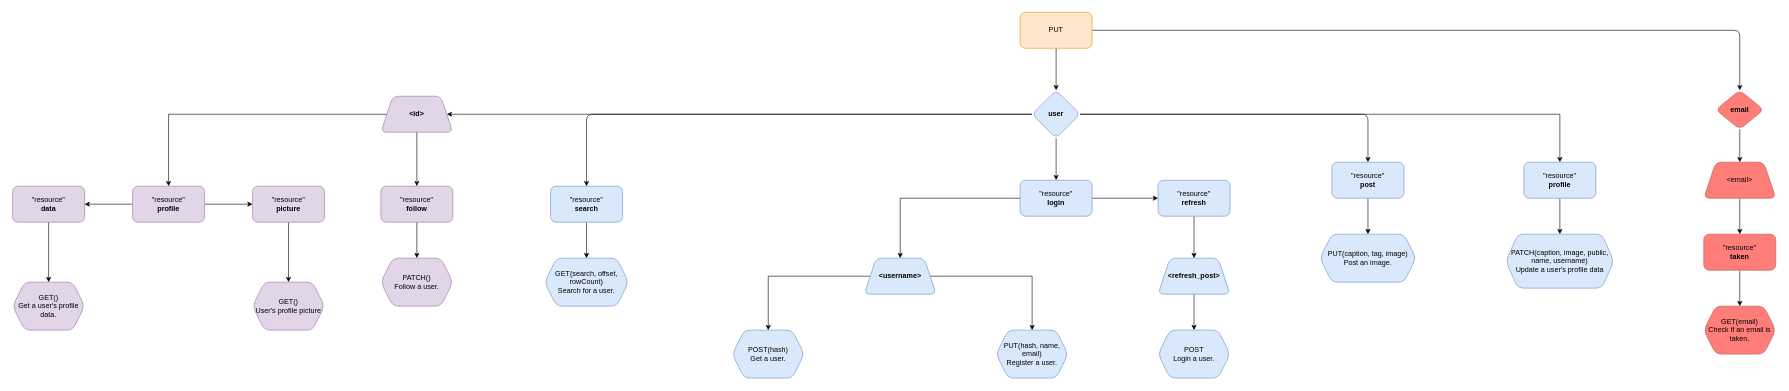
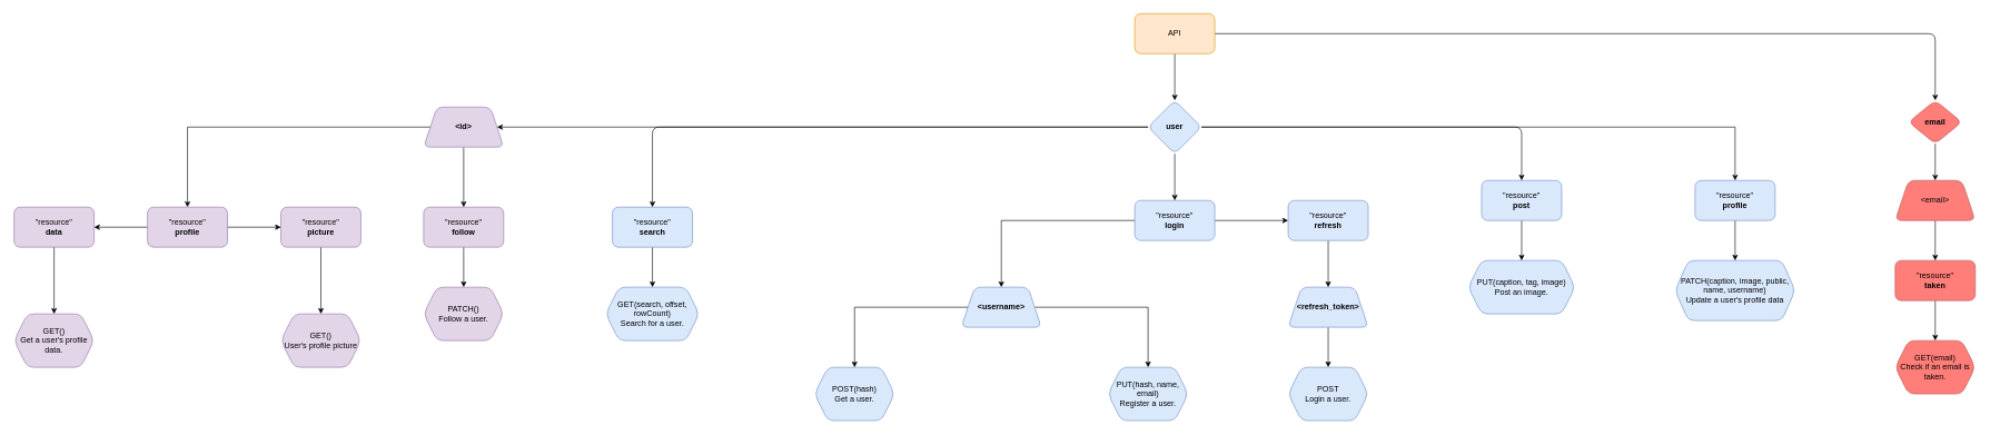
  <mxCell id="0" />
  <mxCell id="1" parent="0" />
  <mxCell id="2" value="" style="edgeStyle=orthogonalEdgeStyle;orthogonalLoop=1;jettySize=auto;html=1;" parent="1" source="4" target="10" edge="1"><mxGeometry relative="1" as="geometry" /></mxCell>
  <mxCell id="3" value="" style="edgeStyle=orthogonalEdgeStyle;orthogonalLoop=1;jettySize=auto;html=1;" parent="1" source="4" target="23" edge="1"><mxGeometry relative="1" as="geometry" /></mxCell>
- <mxCell id="4" value="PUT" style="whiteSpace=wrap;html=1;fillColor=#ffe6cc;strokeColor=#d79b00;rounded=1;" parent="1" vertex="1"><mxGeometry x="1700" y="20" width="120" height="60" as="geometry" /></mxCell>
+ <mxCell id="4" value="API" style="whiteSpace=wrap;html=1;fillColor=#ffe6cc;strokeColor=#d79b00;rounded=1;" parent="1" vertex="1"><mxGeometry x="1700" y="20" width="120" height="60" as="geometry" /></mxCell>
  <mxCell id="5" value="" style="edgeStyle=orthogonalEdgeStyle;orthogonalLoop=1;jettySize=auto;html=1;" parent="1" source="10" target="12" edge="1"><mxGeometry relative="1" as="geometry" /></mxCell>
  <mxCell id="6" value="" style="edgeStyle=orthogonalEdgeStyle;orthogonalLoop=1;jettySize=auto;html=1;" parent="1" source="10" target="15" edge="1"><mxGeometry relative="1" as="geometry" /></mxCell>
  <mxCell id="7" value="" style="edgeStyle=orthogonalEdgeStyle;orthogonalLoop=1;jettySize=auto;html=1;" parent="1" source="10" target="17" edge="1"><mxGeometry relative="1" as="geometry" /></mxCell>
  <mxCell id="8" style="edgeStyle=orthogonalEdgeStyle;rounded=0;orthogonalLoop=1;jettySize=auto;html=1;entryX=1;entryY=0.5;entryDx=0;entryDy=0;" parent="1" source="10" target="35" edge="1"><mxGeometry relative="1" as="geometry"><mxPoint x="1140" y="160" as="targetPoint" /></mxGeometry></mxCell>
  <mxCell id="9" style="edgeStyle=orthogonalEdgeStyle;rounded=0;orthogonalLoop=1;jettySize=auto;html=1;entryX=0.5;entryY=0;entryDx=0;entryDy=0;" parent="1" source="10" target="44" edge="1"><mxGeometry relative="1" as="geometry" /></mxCell>
  <mxCell id="10" value="&lt;b&gt;user&lt;/b&gt;" style="rhombus;whiteSpace=wrap;html=1;strokeColor=#6c8ebf;fillColor=#dae8fc;shadow=0;rounded=1;" parent="1" vertex="1"><mxGeometry x="1720" y="150" width="80" height="80" as="geometry" /></mxCell>
  <mxCell id="11" value="" style="edgeStyle=orthogonalEdgeStyle;orthogonalLoop=1;jettySize=auto;html=1;" parent="1" source="12" target="18" edge="1"><mxGeometry relative="1" as="geometry" /></mxCell>
  <mxCell id="12" value="&quot;resource&quot;&lt;br&gt;&lt;b&gt;search&lt;/b&gt;" style="whiteSpace=wrap;html=1;strokeColor=#6c8ebf;fillColor=#dae8fc;rounded=1;" parent="1" vertex="1"><mxGeometry x="917" y="310" width="120" height="60" as="geometry" /></mxCell>
  <mxCell id="13" value="" style="edgeStyle=orthogonalEdgeStyle;rounded=0;orthogonalLoop=1;jettySize=auto;html=1;" parent="1" source="15" target="32" edge="1"><mxGeometry relative="1" as="geometry" /></mxCell>
  <mxCell id="14" value="" style="edgeStyle=orthogonalEdgeStyle;rounded=0;orthogonalLoop=1;jettySize=auto;html=1;" parent="1" source="15" target="42" edge="1"><mxGeometry relative="1" as="geometry" /></mxCell>
  <mxCell id="15" value="&quot;resource&quot;&lt;br&gt;&lt;b&gt;login&lt;/b&gt;" style="whiteSpace=wrap;html=1;strokeColor=#6c8ebf;rounded=1;fillColor=#DAE8FC;" parent="1" vertex="1"><mxGeometry x="1700" y="300" width="120" height="60" as="geometry" /></mxCell>
  <mxCell id="16" value="" style="edgeStyle=orthogonalEdgeStyle;orthogonalLoop=1;jettySize=auto;html=1;" parent="1" source="17" target="21" edge="1"><mxGeometry relative="1" as="geometry" /></mxCell>
  <mxCell id="17" value="&quot;resource&quot;&lt;br&gt;&lt;b&gt;post&lt;/b&gt;" style="whiteSpace=wrap;html=1;strokeColor=#6c8ebf;fillColor=#dae8fc;rounded=1;" parent="1" vertex="1"><mxGeometry x="2220" y="270" width="120" height="60" as="geometry" /></mxCell>
  <mxCell id="18" value="GET(search, offset, rowCount)&lt;br&gt;Search for a user." style="shape=hexagon;perimeter=hexagonPerimeter2;whiteSpace=wrap;html=1;fixedSize=1;strokeColor=#6c8ebf;fillColor=#dae8fc;rounded=1;" parent="1" vertex="1"><mxGeometry x="907" y="430" width="140" height="80" as="geometry" /></mxCell>
  <mxCell id="19" value="&lt;div&gt;POST(&lt;span&gt;hash)&lt;/span&gt;&lt;/div&gt;&lt;div&gt;Get a user.&lt;/div&gt;" style="shape=hexagon;perimeter=hexagonPerimeter2;whiteSpace=wrap;html=1;fixedSize=1;strokeColor=#6c8ebf;fillColor=#dae8fc;rounded=1;" parent="1" vertex="1"><mxGeometry x="1220" y="550" width="120" height="80" as="geometry" /></mxCell>
  <mxCell id="20" value="&lt;div&gt;PUT(hash, name, email)&lt;/div&gt;&lt;div&gt;Register a user.&lt;/div&gt;" style="shape=hexagon;perimeter=hexagonPerimeter2;whiteSpace=wrap;html=1;fixedSize=1;strokeColor=#6c8ebf;fillColor=#dae8fc;rounded=1;" parent="1" vertex="1"><mxGeometry x="1660" y="550" width="120" height="80" as="geometry" /></mxCell>
  <mxCell id="21" value="&lt;div&gt;PUT(caption, tag, image)&lt;/div&gt;&lt;div&gt;Post an image.&lt;/div&gt;" style="shape=hexagon;perimeter=hexagonPerimeter2;whiteSpace=wrap;html=1;fixedSize=1;strokeColor=#6c8ebf;fillColor=#dae8fc;rounded=1;" parent="1" vertex="1"><mxGeometry x="2200" y="390" width="160" height="80" as="geometry" /></mxCell>
  <mxCell id="22" value="" style="edgeStyle=orthogonalEdgeStyle;rounded=0;orthogonalLoop=1;jettySize=auto;html=1;" parent="1" source="23" target="37" edge="1"><mxGeometry relative="1" as="geometry" /></mxCell>
  <mxCell id="23" value="&lt;b&gt;email&lt;/b&gt;" style="rhombus;whiteSpace=wrap;html=1;strokeColor=#b85450;rounded=1;fillColor=#FF7E79;" parent="1" vertex="1"><mxGeometry x="2860" y="150" width="80" height="65" as="geometry" /></mxCell>
  <mxCell id="24" value="" style="edgeStyle=orthogonalEdgeStyle;orthogonalLoop=1;jettySize=auto;html=1;" parent="1" source="25" target="26" edge="1"><mxGeometry relative="1" as="geometry" /></mxCell>
  <mxCell id="25" value="&quot;resource&quot;&lt;br&gt;&lt;b&gt;taken&lt;/b&gt;" style="whiteSpace=wrap;html=1;strokeColor=#b85450;rounded=1;fillColor=#FF7E79;" parent="1" vertex="1"><mxGeometry x="2840" y="390" width="120" height="60" as="geometry" /></mxCell>
  <mxCell id="26" value="&lt;div&gt;GET(email)&lt;/div&gt;&lt;div&gt;Check if an email is taken.&lt;/div&gt;" style="shape=hexagon;perimeter=hexagonPerimeter2;whiteSpace=wrap;html=1;fixedSize=1;strokeColor=#b85450;rounded=1;fillColor=#FF7E79;" parent="1" vertex="1"><mxGeometry x="2840" y="510" width="120" height="80" as="geometry" /></mxCell>
  <mxCell id="27" value="" style="edgeStyle=orthogonalEdgeStyle;rounded=0;orthogonalLoop=1;jettySize=auto;html=1;" parent="1" source="28" target="29" edge="1"><mxGeometry relative="1" as="geometry" /></mxCell>
  <mxCell id="28" value="&quot;resource&quot;&lt;br&gt;&lt;b&gt;follow&lt;/b&gt;" style="whiteSpace=wrap;html=1;strokeColor=#9673a6;fillColor=#e1d5e7;rounded=1;" parent="1" vertex="1"><mxGeometry x="634" y="310" width="120" height="60" as="geometry" /></mxCell>
  <mxCell id="29" value="&lt;div&gt;PATCH()&lt;/div&gt;&lt;div&gt;Follow a user.&lt;br&gt;&lt;/div&gt;" style="shape=hexagon;perimeter=hexagonPerimeter2;whiteSpace=wrap;html=1;fixedSize=1;strokeColor=#9673a6;fillColor=#e1d5e7;rounded=1;" parent="1" vertex="1"><mxGeometry x="634" y="430" width="120" height="80" as="geometry" /></mxCell>
  <mxCell id="30" style="edgeStyle=orthogonalEdgeStyle;rounded=0;orthogonalLoop=1;jettySize=auto;html=1;entryX=0.5;entryY=0;entryDx=0;entryDy=0;" parent="1" source="32" target="19" edge="1"><mxGeometry relative="1" as="geometry" /></mxCell>
  <mxCell id="31" style="edgeStyle=orthogonalEdgeStyle;rounded=0;orthogonalLoop=1;jettySize=auto;html=1;entryX=0.5;entryY=0;entryDx=0;entryDy=0;" parent="1" source="32" target="20" edge="1"><mxGeometry relative="1" as="geometry" /></mxCell>
  <mxCell id="32" value="&lt;b&gt;&amp;lt;username&amp;gt;&lt;/b&gt;" style="shape=trapezoid;perimeter=trapezoidPerimeter;whiteSpace=wrap;html=1;fixedSize=1;rounded=1;strokeColor=#6c8ebf;fillColor=#dae8fc;" parent="1" vertex="1"><mxGeometry x="1440" y="430" width="120" height="60" as="geometry" /></mxCell>
  <mxCell id="33" value="" style="edgeStyle=orthogonalEdgeStyle;rounded=0;orthogonalLoop=1;jettySize=auto;html=1;" parent="1" source="35" target="28" edge="1"><mxGeometry relative="1" as="geometry" /></mxCell>
  <mxCell id="34" value="" style="edgeStyle=orthogonalEdgeStyle;rounded=0;orthogonalLoop=1;jettySize=auto;html=1;" parent="1" source="35" target="48" edge="1"><mxGeometry relative="1" as="geometry" /></mxCell>
  <mxCell id="35" value="&lt;b&gt;&amp;lt;id&amp;gt;&lt;/b&gt;" style="shape=trapezoid;perimeter=trapezoidPerimeter;whiteSpace=wrap;html=1;fixedSize=1;rounded=1;strokeColor=#9673a6;fillColor=#e1d5e7;" parent="1" vertex="1"><mxGeometry x="634" y="160" width="120" height="60" as="geometry" /></mxCell>
  <mxCell id="36" value="" style="edgeStyle=orthogonalEdgeStyle;rounded=0;orthogonalLoop=1;jettySize=auto;html=1;" parent="1" source="37" target="25" edge="1"><mxGeometry relative="1" as="geometry" /></mxCell>
  <mxCell id="37" value="&amp;lt;email&amp;gt;" style="shape=trapezoid;perimeter=trapezoidPerimeter;whiteSpace=wrap;html=1;fixedSize=1;rounded=1;strokeColor=#b85450;fillColor=#FF7E79;" parent="1" vertex="1"><mxGeometry x="2840" y="270" width="120" height="60" as="geometry" /></mxCell>
  <mxCell id="38" value="" style="edgeStyle=orthogonalEdgeStyle;rounded=0;orthogonalLoop=1;jettySize=auto;html=1;" parent="1" source="39" target="40" edge="1"><mxGeometry relative="1" as="geometry" /></mxCell>
- <mxCell id="39" value="&lt;b&gt;&amp;lt;refresh_post&amp;gt;&lt;/b&gt;" style="shape=trapezoid;perimeter=trapezoidPerimeter;whiteSpace=wrap;html=1;fixedSize=1;rounded=1;strokeColor=#6c8ebf;fillColor=#DAE8FC;" parent="1" vertex="1"><mxGeometry x="1930" y="430" width="120" height="60" as="geometry" /></mxCell>
+ <mxCell id="39" value="&lt;b&gt;&amp;lt;refresh_token&amp;gt;&lt;/b&gt;" style="shape=trapezoid;perimeter=trapezoidPerimeter;whiteSpace=wrap;html=1;fixedSize=1;rounded=1;strokeColor=#6c8ebf;fillColor=#DAE8FC;" parent="1" vertex="1"><mxGeometry x="1930" y="430" width="120" height="60" as="geometry" /></mxCell>
  <mxCell id="40" value="POST&lt;br&gt;Login a user." style="shape=hexagon;perimeter=hexagonPerimeter2;whiteSpace=wrap;html=1;fixedSize=1;rounded=1;strokeColor=#6c8ebf;fillColor=#DAE8FC;" parent="1" vertex="1"><mxGeometry x="1930" y="550" width="120" height="80" as="geometry" /></mxCell>
  <mxCell id="41" style="edgeStyle=orthogonalEdgeStyle;rounded=0;orthogonalLoop=1;jettySize=auto;html=1;" parent="1" source="42" target="39" edge="1"><mxGeometry relative="1" as="geometry" /></mxCell>
  <mxCell id="42" value="&quot;resource&quot;&lt;br&gt;&lt;b&gt;refresh&lt;/b&gt;" style="whiteSpace=wrap;html=1;rounded=1;strokeColor=#6c8ebf;fillColor=#DAE8FC;" parent="1" vertex="1"><mxGeometry x="1930" y="300" width="120" height="60" as="geometry" /></mxCell>
  <mxCell id="43" value="" style="edgeStyle=orthogonalEdgeStyle;rounded=0;orthogonalLoop=1;jettySize=auto;html=1;" parent="1" source="44" target="45" edge="1"><mxGeometry relative="1" as="geometry" /></mxCell>
  <mxCell id="44" value="&quot;resource&quot;&lt;br&gt;&lt;b&gt;profile&lt;/b&gt;" style="rounded=1;whiteSpace=wrap;html=1;fillColor=#dae8fc;strokeColor=#6c8ebf;" parent="1" vertex="1"><mxGeometry x="2540" y="270" width="120" height="60" as="geometry" /></mxCell>
  <mxCell id="45" value="PATCH(caption, image, public, name, username)&lt;br&gt;Update a user's profile data" style="shape=hexagon;perimeter=hexagonPerimeter2;whiteSpace=wrap;html=1;fixedSize=1;rounded=1;strokeColor=#6c8ebf;fillColor=#dae8fc;" parent="1" vertex="1"><mxGeometry x="2510" y="390" width="180" height="90" as="geometry" /></mxCell>
  <mxCell id="46" value="" style="edgeStyle=orthogonalEdgeStyle;rounded=0;orthogonalLoop=1;jettySize=auto;html=1;" parent="1" source="48" target="51" edge="1"><mxGeometry relative="1" as="geometry" /></mxCell>
  <mxCell id="47" value="" style="edgeStyle=orthogonalEdgeStyle;rounded=0;orthogonalLoop=1;jettySize=auto;html=1;" parent="1" source="48" target="53" edge="1"><mxGeometry relative="1" as="geometry" /></mxCell>
  <mxCell id="48" value="&quot;resource&quot;&lt;br&gt;&lt;b&gt;profile&lt;/b&gt;" style="whiteSpace=wrap;html=1;rounded=1;strokeColor=#9673a6;fillColor=#e1d5e7;" parent="1" vertex="1"><mxGeometry x="220" y="310" width="120" height="60" as="geometry" /></mxCell>
  <mxCell id="49" value="&lt;span&gt;GET()&lt;/span&gt;&lt;br&gt;&lt;span&gt;Get a user's profile data.&lt;br&gt;&lt;/span&gt;" style="shape=hexagon;perimeter=hexagonPerimeter2;whiteSpace=wrap;html=1;fixedSize=1;rounded=1;strokeColor=#9673a6;fillColor=#e1d5e7;" parent="1" vertex="1"><mxGeometry x="20" y="470" width="120" height="80" as="geometry" /></mxCell>
  <mxCell id="50" value="" style="edgeStyle=orthogonalEdgeStyle;rounded=0;orthogonalLoop=1;jettySize=auto;html=1;" parent="1" source="51" target="49" edge="1"><mxGeometry relative="1" as="geometry" /></mxCell>
  <mxCell id="51" value="&quot;resource&quot;&lt;br&gt;&lt;b&gt;data&lt;/b&gt;" style="whiteSpace=wrap;html=1;rounded=1;strokeColor=#9673a6;fillColor=#e1d5e7;" parent="1" vertex="1"><mxGeometry x="20" y="310" width="120" height="60" as="geometry" /></mxCell>
  <mxCell id="52" value="" style="edgeStyle=orthogonalEdgeStyle;rounded=0;orthogonalLoop=1;jettySize=auto;html=1;" parent="1" source="53" target="54" edge="1"><mxGeometry relative="1" as="geometry" /></mxCell>
  <mxCell id="53" value="&quot;resource&quot;&lt;br&gt;&lt;b&gt;picture&lt;/b&gt;" style="whiteSpace=wrap;html=1;rounded=1;strokeColor=#9673a6;fillColor=#e1d5e7;" parent="1" vertex="1"><mxGeometry x="420" y="310" width="120" height="60" as="geometry" /></mxCell>
  <mxCell id="54" value="GET()&lt;br&gt;User's profile picture" style="shape=hexagon;perimeter=hexagonPerimeter2;whiteSpace=wrap;html=1;fixedSize=1;rounded=1;strokeColor=#9673a6;fillColor=#e1d5e7;" parent="1" vertex="1"><mxGeometry x="420" y="470" width="120" height="80" as="geometry" /></mxCell>
